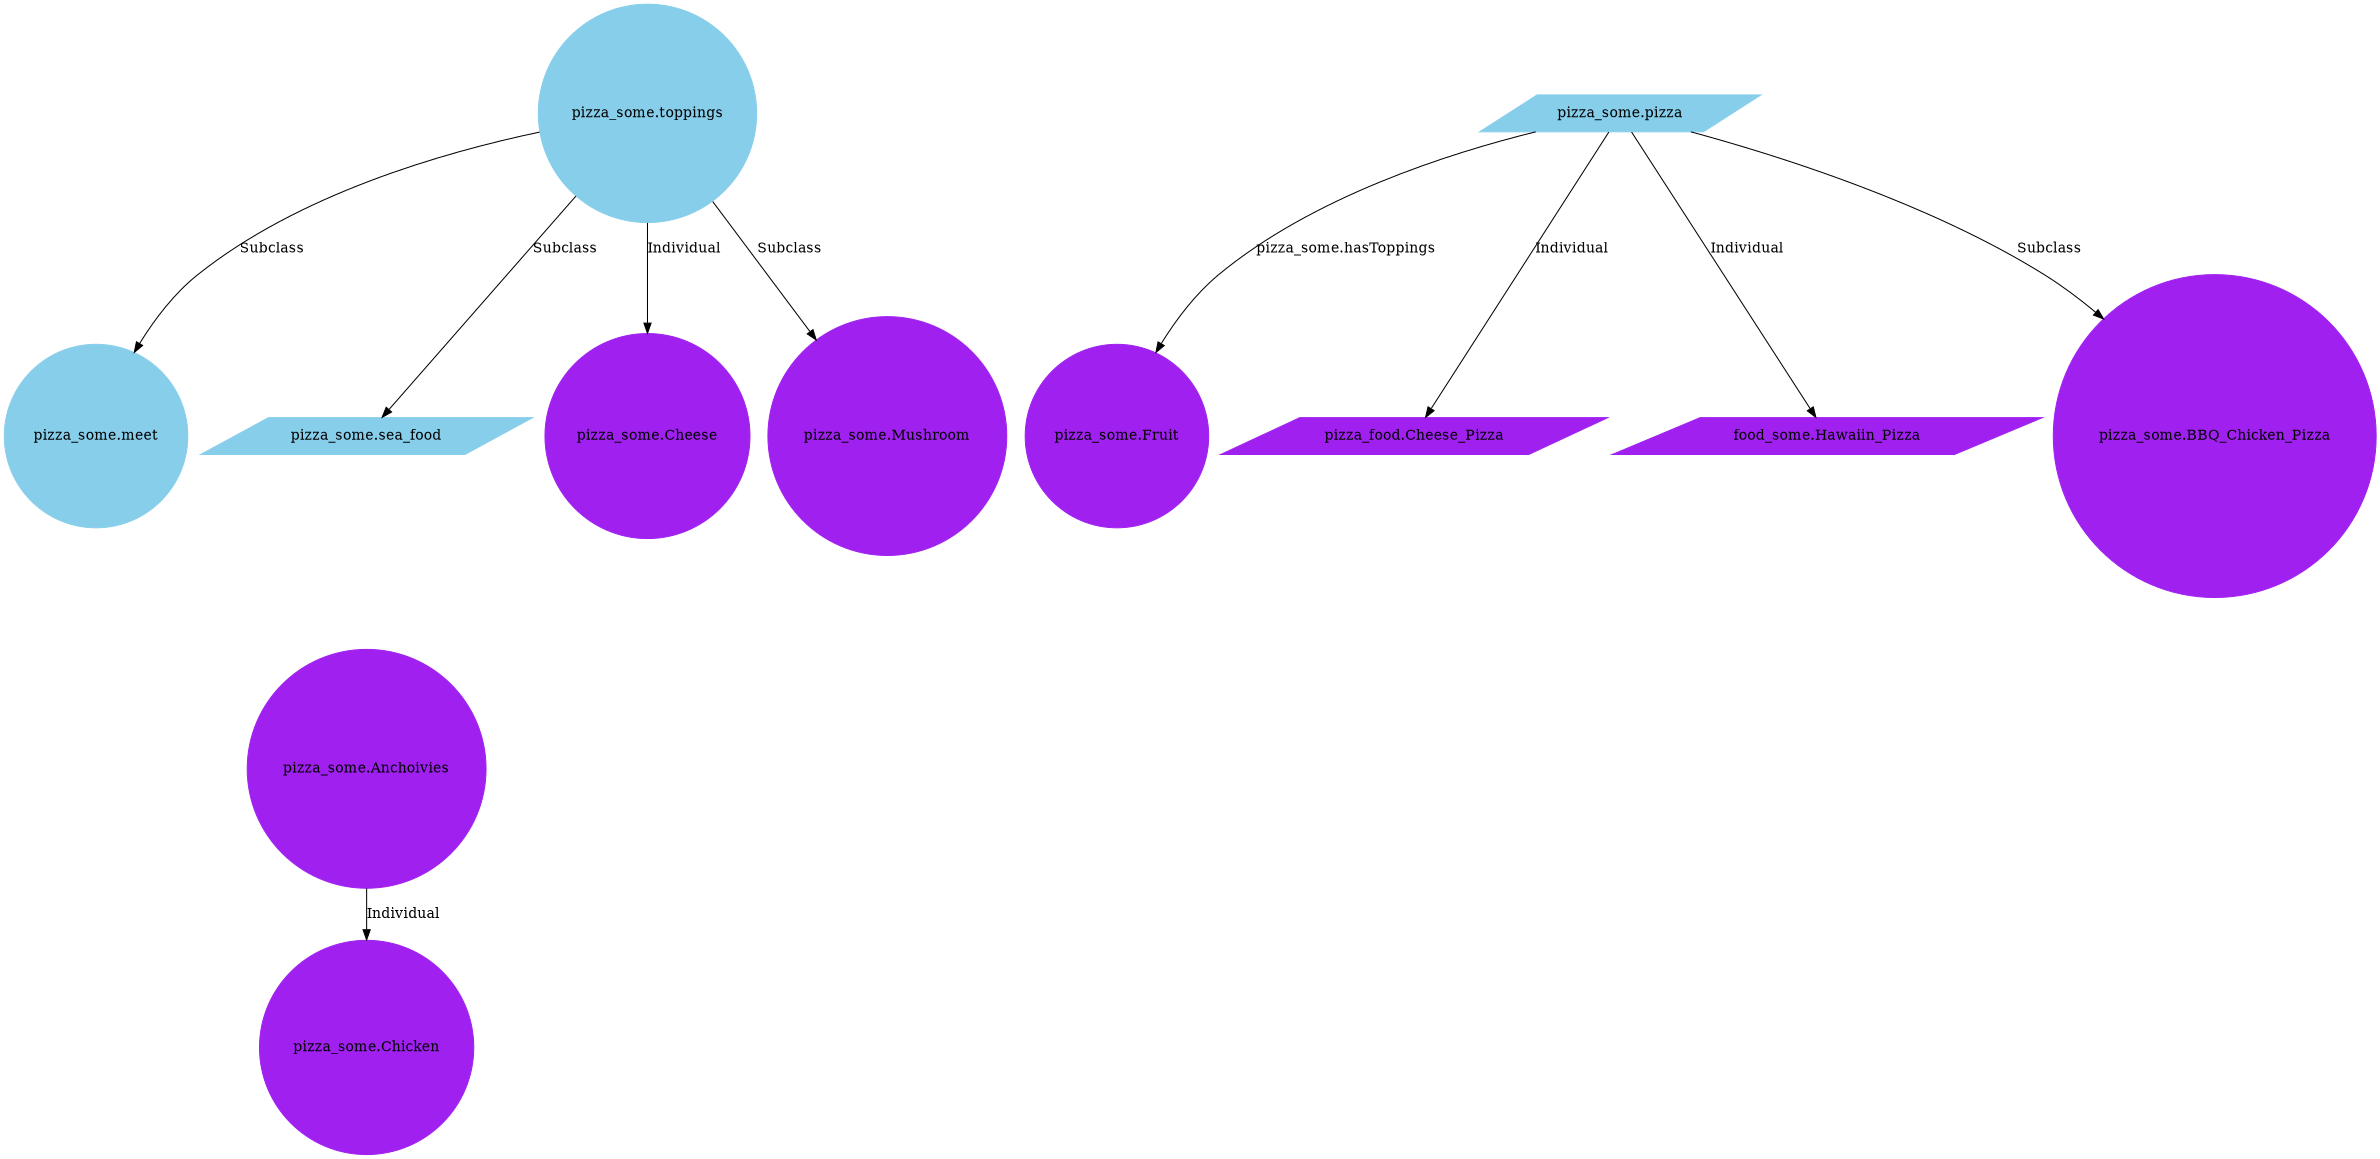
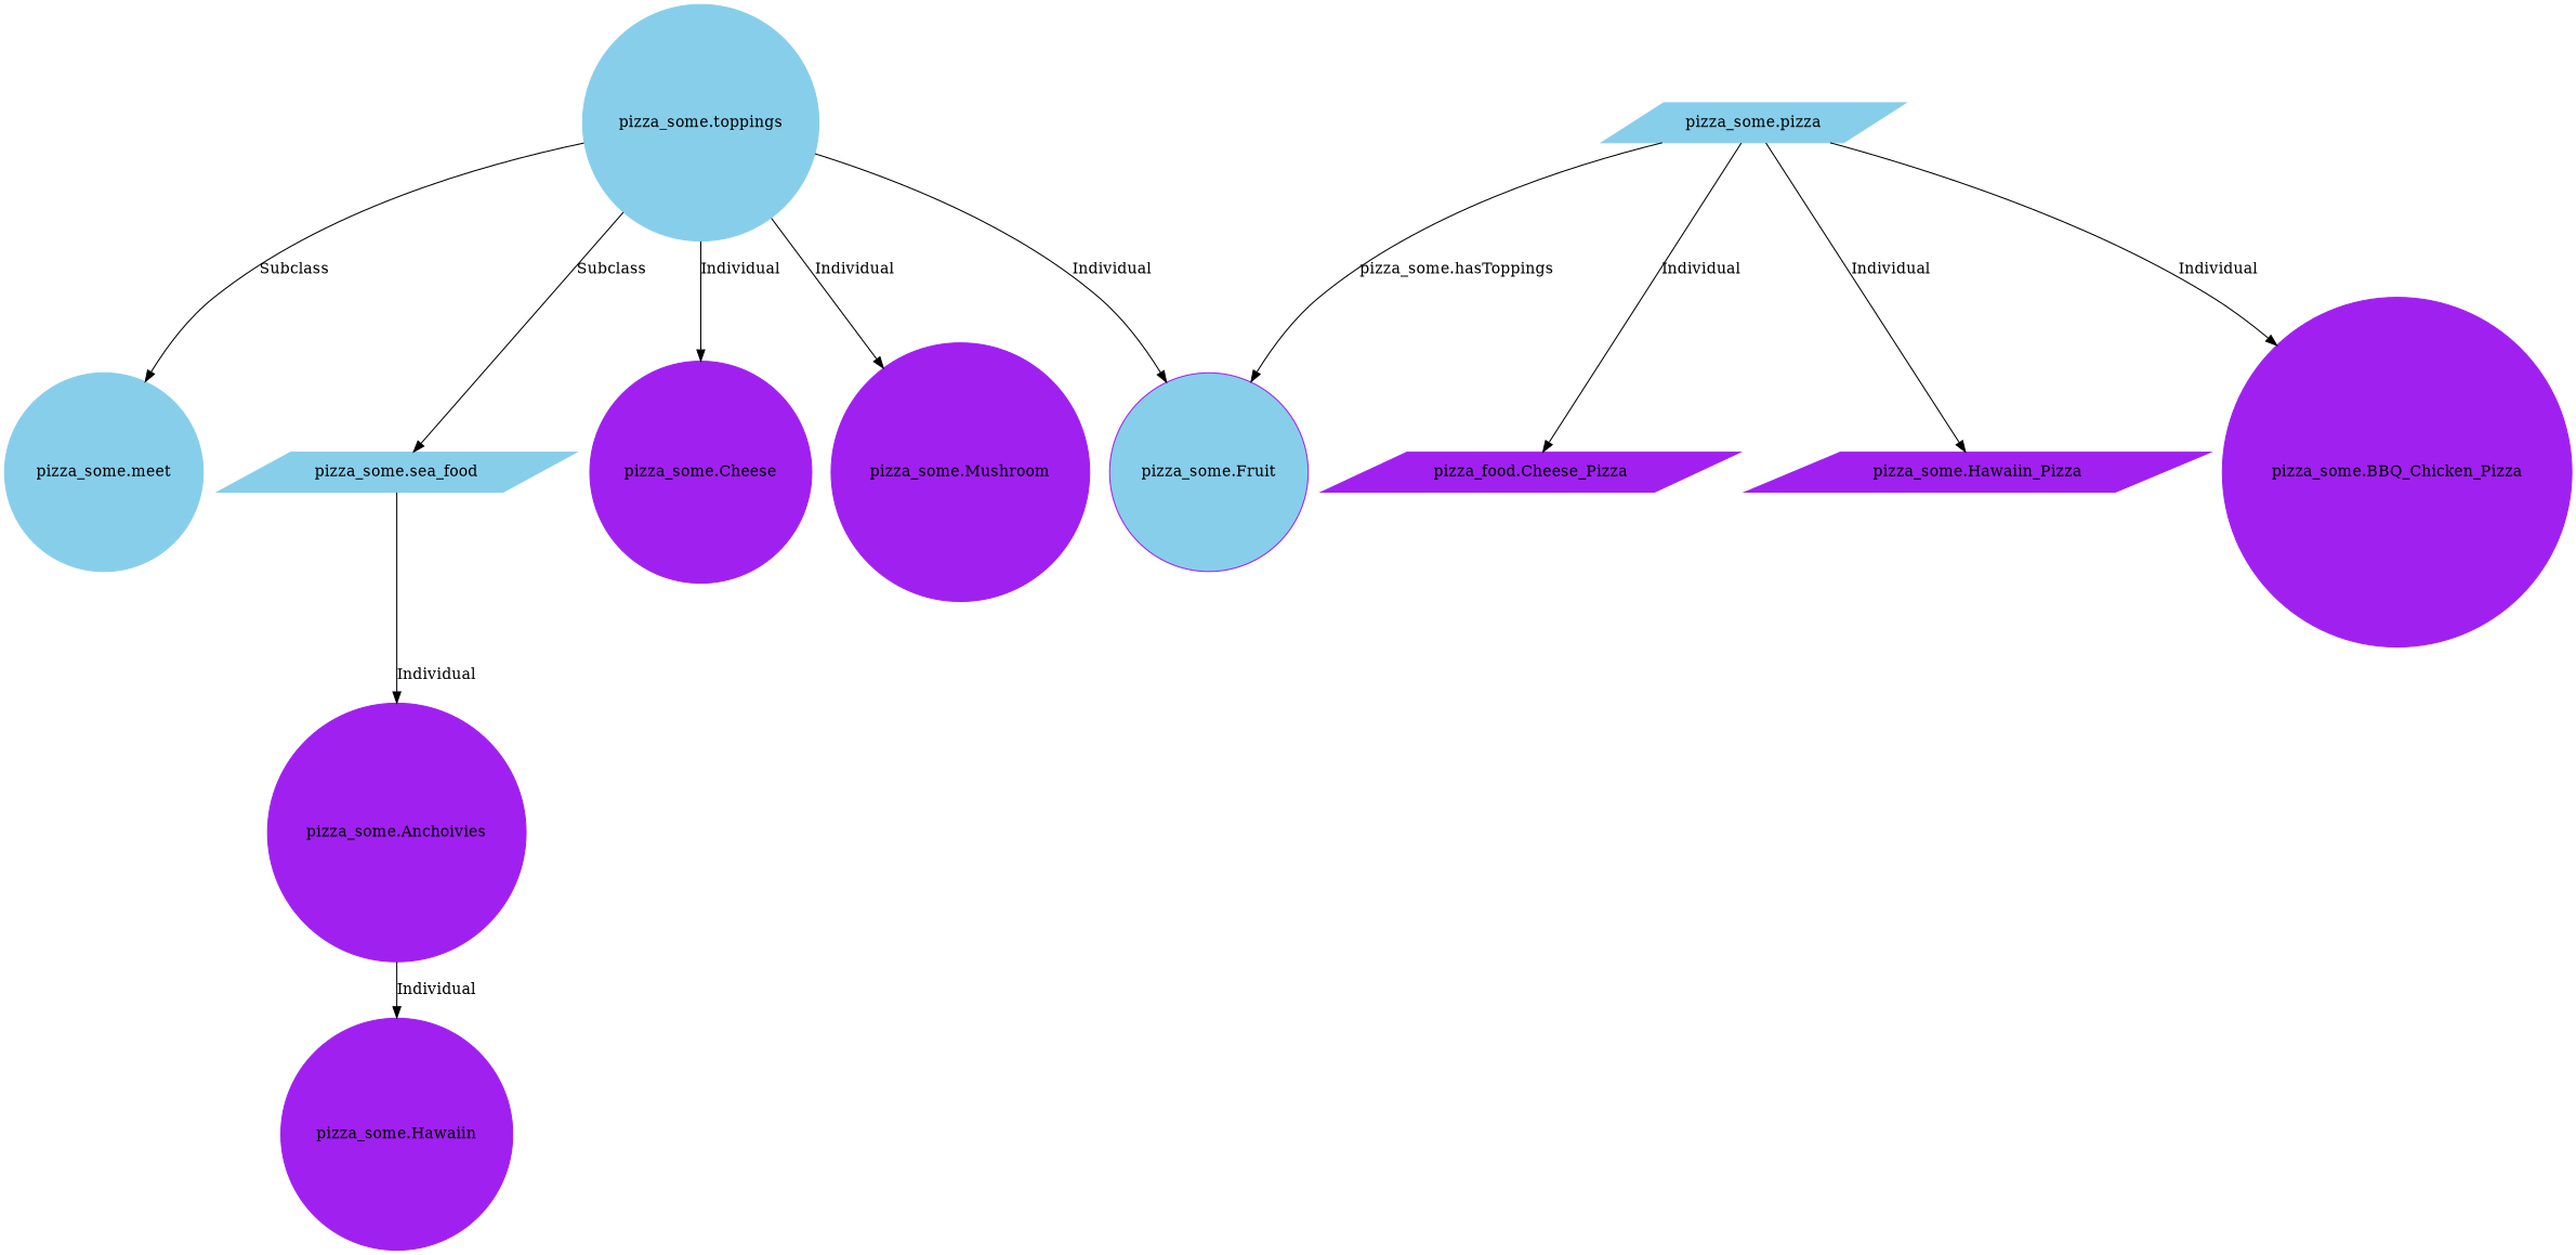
  digraph {
    node [color=purple shape=circle style=filled]
    edge [shape=normal]
    "pizza_some.toppings" [color=skyblue]
    "pizza_some.meet" [color=skyblue]
    "pizza_some.sea_food" [color=skyblue shape=parallelogram]
    "pizza_some.Cheese"
-   "pizza_some.Fruit"
+   "pizza_some.Fruit" [fillcolor=skyblue]
    "pizza_some.Mushroom"
    "pizza_some.Anchoivies"
-   "pizza_some.Chicken"
+   "pizza_some.Chicken" [label="pizza_some.Hawaiin"]
    "pizza_some.pizza" [color=skyblue shape=parallelogram]
    "pizza_some.BBQ_Chicken_Pizza"
    n11 [label="pizza_food.Cheese_Pizza" shape=parallelogram]
-   "pizza_some.Hawaiin_Pizza" [shape=parallelogram label="food_some.Hawaiin_Pizza"]
+   "pizza_some.Hawaiin_Pizza" [shape=parallelogram]
    "pizza_some.toppings" -> "pizza_some.meet" [label=Subclass]
    "pizza_some.toppings" -> "pizza_some.sea_food" [label=Subclass]
    "pizza_some.toppings" -> "pizza_some.Cheese" [label=Individual]
-   "pizza_some.toppings" -> "pizza_some.Mushroom" [label=Subclass]
+   "pizza_some.toppings" -> "pizza_some.Fruit" [label=Individual]
+   "pizza_some.toppings" -> "pizza_some.Mushroom" [label=Individual]
+   "pizza_some.sea_food" -> "pizza_some.Anchoivies" [label=Individual]
    "pizza_some.Anchoivies" -> "pizza_some.Chicken" [label=Individual]
    "pizza_some.pizza" -> "pizza_some.Fruit" [label="pizza_some.hasToppings"]
-   "pizza_some.pizza" -> "pizza_some.BBQ_Chicken_Pizza" [label=Subclass]
+   "pizza_some.pizza" -> "pizza_some.BBQ_Chicken_Pizza" [label=Individual]
    "pizza_some.pizza" -> n11 [label=Individual]
    "pizza_some.pizza" -> "pizza_some.Hawaiin_Pizza" [label=Individual]
  }
